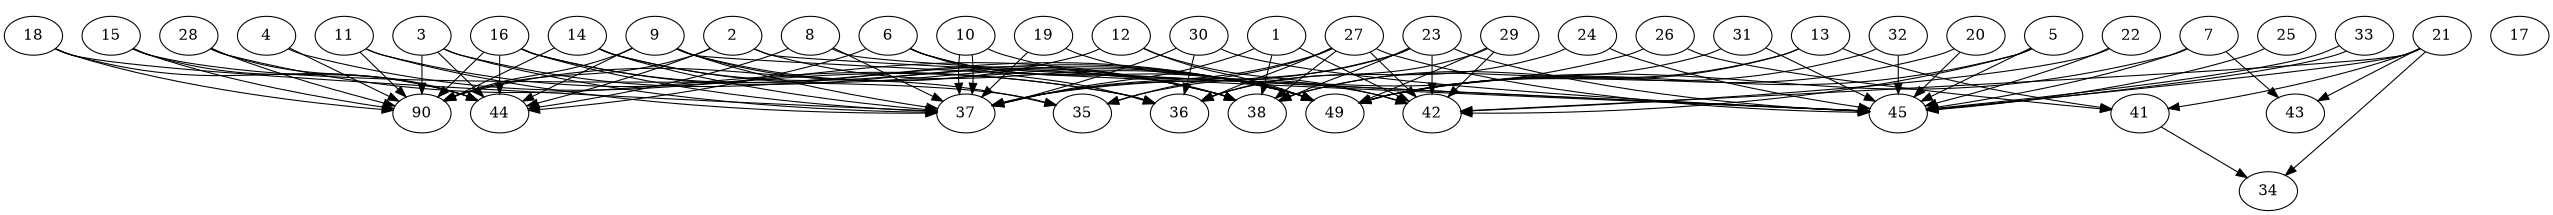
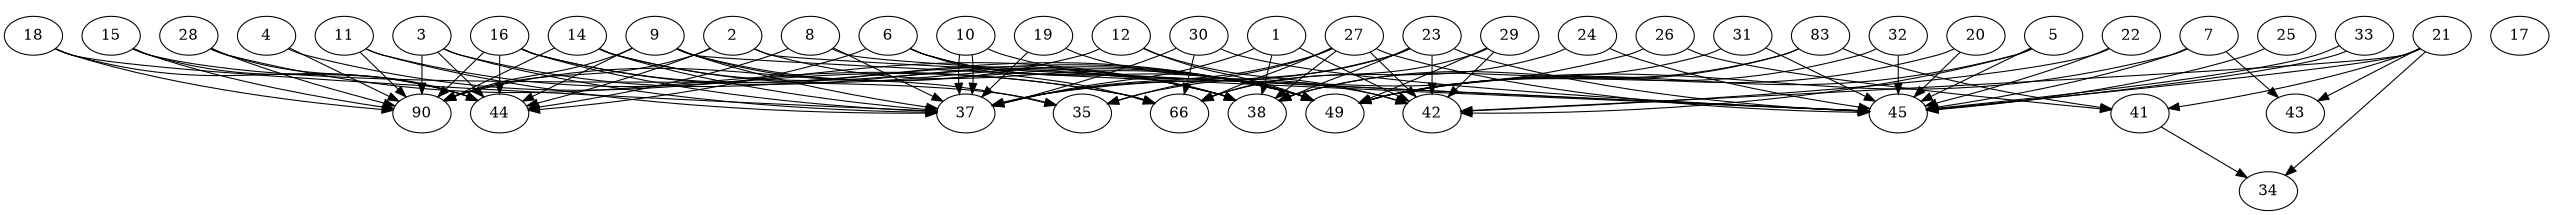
  digraph {
    node [alpha=0.14]
    1 [alpha=0.04 expect_size=48753664]
    37 [alpha=0.05 expect_size=17853440]
    38 [alpha=0.02 expect_size=45471744]
    42 [alpha=0.01 expect_size=26355712]
    2 [alpha=0.11 expect_size=22937600]
    n6 [expect_size=31116288 label=49]
    n7 [expect_size=38598656 label=90]
    44 [alpha=0.10 expect_size=13649920]
    45 [alpha=0.02 expect_size=30342144]
    3 [alpha=0.01 expect_size=47415296]
    4 [alpha=0.06 expect_size=12547072]
-   36 [alpha=0.11 expect_size=6009856]
+   36 [alpha=0.11 expect_size=6009856 label=66]
    5 [alpha=0.17 expect_size=46154752]
    6 [alpha=0.13 expect_size=20483072]
    7 [alpha=0.06 expect_size=19984384]
    43 [alpha=0.04 expect_size=45655040]
    8 [alpha=0.09 expect_size=41866240]
    9 [expect_size=21867520]
    35 [alpha=0.16 expect_size=42385408]
    10 [alpha=0.07 expect_size=32247808]
    11 [alpha=0.04 expect_size=20246528]
    12 [alpha=0.12 expect_size=29262848]
-   13 [alpha=0.13 expect_size=7626752]
+   13 [alpha=0.13 expect_size=7626752 label=83]
    41 [alpha=0.08 expect_size=47738880]
    34 [alpha=0.07 expect_size=17364992]
    14 [alpha=0.03 expect_size=10872832]
    15 [alpha=0.15 expect_size=25474048]
    16 [alpha=0.02 expect_size=18881536]
    17 [alpha=0.20 expect_size=48631808]
    18 [alpha=0.19 expect_size=15607808]
    19 [alpha=0.07 expect_size=37933056]
    20 [alpha=0.17 expect_size=24549376]
    21 [alpha=0.05 expect_size=40005632]
    22 [alpha=0.00 expect_size=48538624]
    23 [expect_size=28953600]
    24 [alpha=0.11 expect_size=12430336]
    25 [alpha=0.05 expect_size=19391488]
    26 [alpha=0.05 expect_size=8377344]
    27 [alpha=0.12 expect_size=13784064]
    28 [expect_size=13458432]
    29 [alpha=0.03 expect_size=11155456]
    30 [alpha=0.04 expect_size=27377664]
    31 [alpha=0.11 expect_size=19351552]
    32 [alpha=0.08 expect_size=30587904]
    33 [alpha=0.06 expect_size=31596544]
    1 -> 37
    1 -> 38
    1 -> 42
    2 -> n6
    2 -> n7
    2 -> 44
    2 -> 45
    3 -> 37
    3 -> n6
    3 -> n7
    3 -> 44
    4 -> n7
    4 -> 36
    5 -> 42
    5 -> n6
    5 -> 45
    6 -> 38
    6 -> n6
    6 -> 44
    6 -> 36
    7 -> n6
    7 -> 45
    7 -> 43
    8 -> 37
    8 -> 44
    8 -> 45
    9 -> 37
    9 -> n6
    9 -> n7
    9 -> 44
    9 -> 45
    9 -> 35
    10 -> 37
    10 -> 37
    10 -> 42
    11 -> 37
    11 -> 38
    11 -> n7
    12 -> 42
    12 -> n6
    12 -> n7
    13 -> 38
    13 -> n6
    13 -> 41
    41 -> 34
    14 -> 37
    14 -> 38
    14 -> n6
    14 -> n7
    15 -> n7
    15 -> 44
    15 -> 35
    16 -> 37
    16 -> 38
    16 -> n6
    16 -> n7
    16 -> 44
    18 -> 37
    18 -> n7
    18 -> 44
    19 -> 37
    19 -> n6
    20 -> n6
    20 -> 45
    21 -> 42
    21 -> 45
    21 -> 43
    21 -> 41
    21 -> 34
    22 -> 42
    22 -> 45
    23 -> 37
    23 -> 38
    23 -> 42
    23 -> 45
    23 -> 35
    24 -> 45
    24 -> 36
    25 -> 45
    26 -> 37
    26 -> 41
    27 -> 37
    27 -> 38
    27 -> 42
    27 -> 45
    27 -> 36
    27 -> 35
    28 -> n7
    28 -> 44
    28 -> 36
    29 -> 42
    29 -> n6
    29 -> 36
    30 -> 37
    30 -> 45
    30 -> 36
    31 -> 38
    31 -> 45
    32 -> n6
    32 -> 45
    33 -> 45
    33 -> 45
  }
